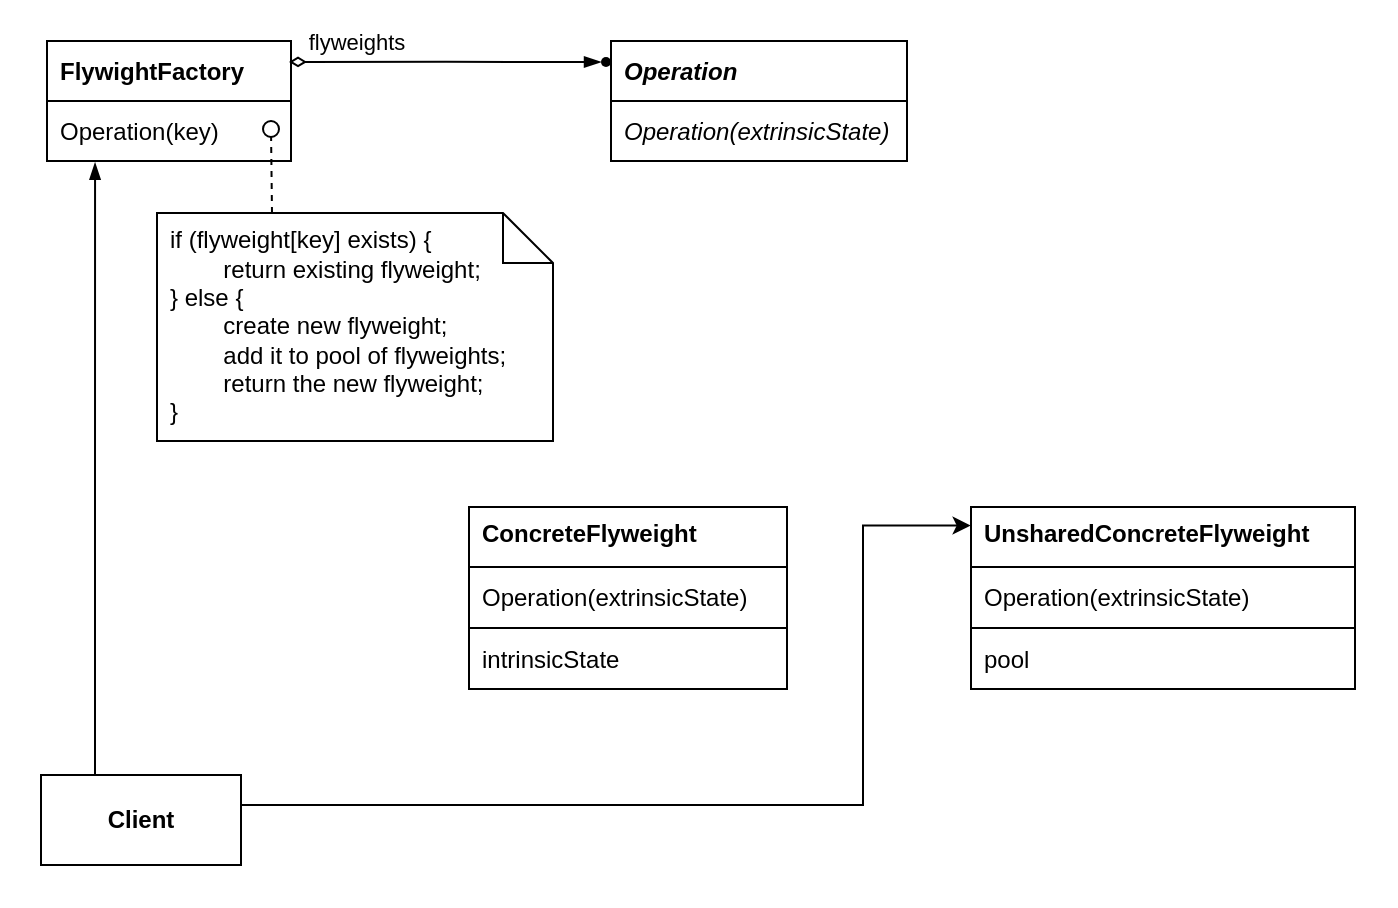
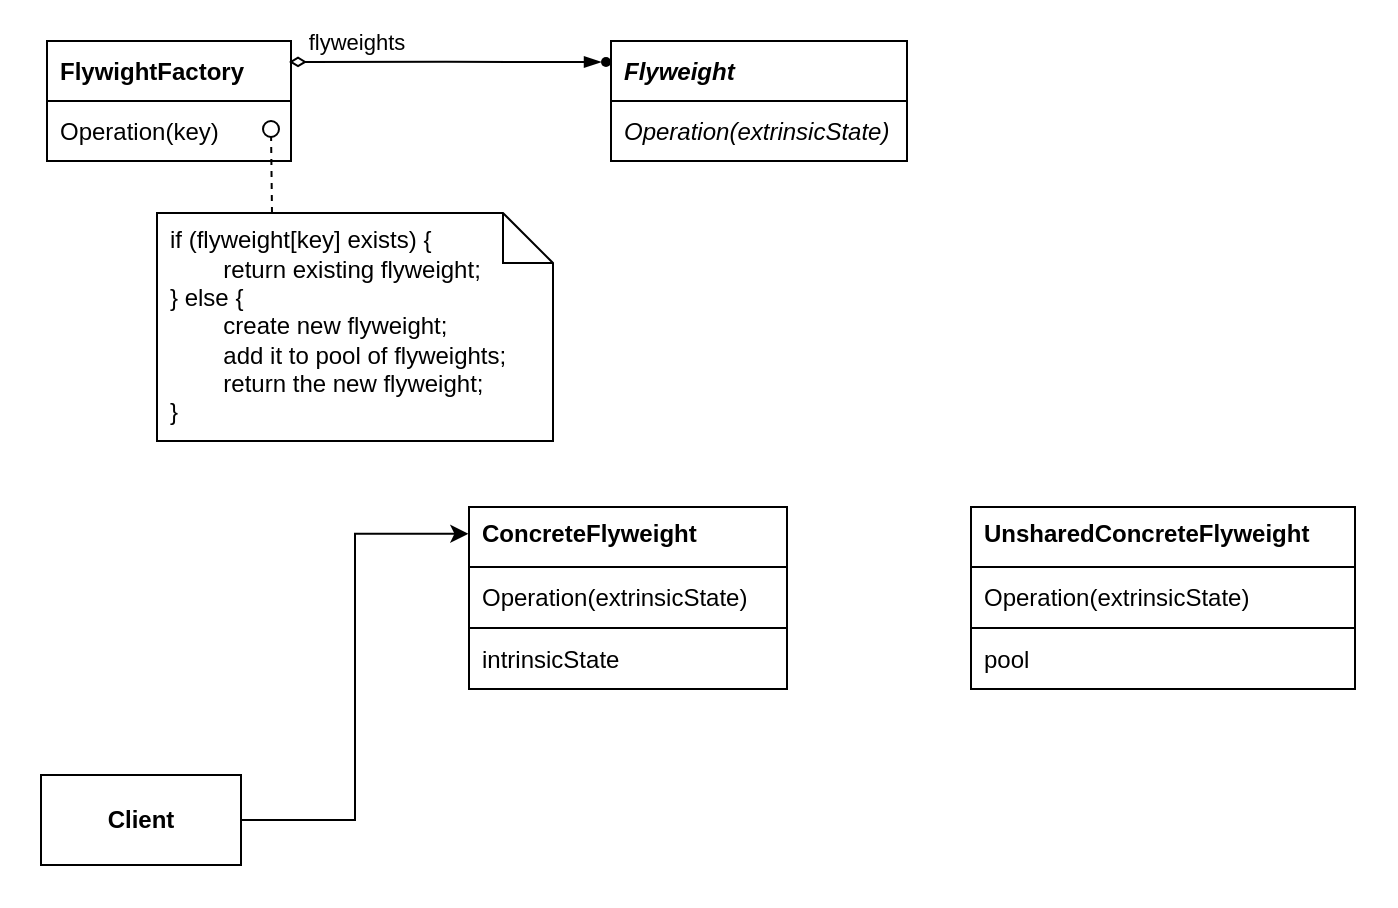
  <mxCell id="0" />
  <mxCell id="1" parent="0" />
  <mxCell id="2" value="FlywightFactory" style="swimlane;fontStyle=1;childLayout=stackLayout;horizontal=1;startSize=30;fillColor=none;horizontalStack=0;resizeParent=1;resizeParentMax=0;resizeLast=0;collapsible=0;marginBottom=0;fontSize=12;swimlaneHead=1;swimlaneBody=1;connectable=1;allowArrows=1;dropTarget=1;align=left;spacingLeft=5;" parent="1" vertex="1"><mxGeometry x="23" y="20" width="122" height="60" as="geometry"><mxRectangle x="245" y="370" width="90" height="26" as="alternateBounds" /></mxGeometry></mxCell>
  <mxCell id="3" value="Operation(key)" style="text;strokeColor=none;fillColor=none;align=left;verticalAlign=middle;spacingLeft=5;spacingRight=4;overflow=hidden;rotatable=0;points=[[0,0.5],[1,0.5]];portConstraint=eastwest;fontSize=12;fontStyle=0;connectable=0;allowArrows=0;" parent="2" vertex="1"><mxGeometry y="30" width="122" height="30" as="geometry" /></mxCell>
- <mxCell id="4" value="" style="edgeStyle=orthogonalEdgeStyle;rounded=0;orthogonalLoop=1;jettySize=auto;html=1;fontSize=12;startSize=25;entryX=0.197;entryY=1.029;entryDx=0;entryDy=0;endArrow=blockThin;endFill=1;entryPerimeter=0;" parent="1" source="6" target="3" edge="1"><mxGeometry relative="1" as="geometry"><Array as="points"><mxPoint x="47" y="276" /><mxPoint x="47" y="276" /></Array></mxGeometry></mxCell>
+ <mxCell id="5" value="" style="edgeStyle=orthogonalEdgeStyle;rounded=0;orthogonalLoop=1;jettySize=auto;html=1;entryX=-0.002;entryY=0.147;entryDx=0;entryDy=0;entryPerimeter=0;" edge="1" parent="1" source="6" target="14"><mxGeometry relative="1" as="geometry"><mxPoint x="190" y="402" as="targetPoint" /></mxGeometry></mxCell>
  <mxCell id="6" value="&lt;b&gt;Client&lt;/b&gt;" style="html=1;fontSize=12;startSize=25;arcSize=12;spacing=2;fillColor=none;" parent="1" vertex="1"><mxGeometry x="20" y="387" width="100" height="45" as="geometry" /></mxCell>
- <mxCell id="7" value="Operation" style="swimlane;fontStyle=3;childLayout=stackLayout;horizontal=1;startSize=30;fillColor=none;horizontalStack=0;resizeParent=1;resizeParentMax=0;resizeLast=0;collapsible=0;marginBottom=0;fontSize=12;swimlaneHead=1;swimlaneBody=1;connectable=1;allowArrows=1;dropTarget=1;align=left;spacingLeft=5;" parent="1" vertex="1"><mxGeometry x="305" y="20" width="148" height="60" as="geometry"><mxRectangle x="245" y="370" width="90" height="26" as="alternateBounds" /></mxGeometry></mxCell>
+ <mxCell id="7" value="Flyweight" style="swimlane;fontStyle=3;childLayout=stackLayout;horizontal=1;startSize=30;fillColor=none;horizontalStack=0;resizeParent=1;resizeParentMax=0;resizeLast=0;collapsible=0;marginBottom=0;fontSize=12;swimlaneHead=1;swimlaneBody=1;connectable=1;allowArrows=1;dropTarget=1;align=left;spacingLeft=5;" parent="1" vertex="1"><mxGeometry x="305" y="20" width="148" height="60" as="geometry"><mxRectangle x="245" y="370" width="90" height="26" as="alternateBounds" /></mxGeometry></mxCell>
  <mxCell id="8" value="Operation(extrinsicState)" style="text;strokeColor=none;fillColor=none;align=left;verticalAlign=middle;spacingLeft=5;spacingRight=4;overflow=hidden;rotatable=0;points=[[0,0.5],[1,0.5]];portConstraint=eastwest;fontSize=12;fontStyle=2;connectable=0;" parent="7" vertex="1"><mxGeometry y="30" width="148" height="30" as="geometry" /></mxCell>
  <mxCell id="9" value="" style="html=1;verticalAlign=bottom;labelBackgroundColor=none;endArrow=oval;endFill=0;endSize=8;rounded=0;fontSize=12;exitX=0;exitY=0;exitDx=57.5;exitDy=0;exitPerimeter=0;anchorPointDirection=0;dashed=1;" parent="1" source="10" edge="1"><mxGeometry width="160" relative="1" as="geometry"><mxPoint x="428" y="181" as="sourcePoint" /><mxPoint x="135" y="64" as="targetPoint" /></mxGeometry></mxCell>
  <mxCell id="10" value="if (flyweight[key] exists) {&lt;br&gt;&lt;span style=&quot;white-space: pre;&quot;&gt;&#09;&lt;/span&gt;return existing flyweight;&lt;br&gt;} else {&lt;br&gt;&lt;span style=&quot;white-space: pre;&quot;&gt;&#09;&lt;/span&gt;create new flyweight;&lt;br&gt;&lt;span style=&quot;white-space: pre;&quot;&gt;&#09;&lt;/span&gt;add it to pool of flyweights;&lt;br&gt;&lt;span style=&quot;white-space: pre;&quot;&gt;&#09;&lt;/span&gt;return the new flyweight;&lt;br&gt;}" style="shape=note2;boundedLbl=1;whiteSpace=wrap;html=1;size=25;verticalAlign=middle;align=left;spacingLeft=5;fontSize=12;startSize=30;fillColor=none;" parent="1" vertex="1"><mxGeometry x="78" y="106" width="198" height="114" as="geometry" /></mxCell>
  <mxCell id="11" value="" style="ellipse;whiteSpace=wrap;html=1;aspect=fixed;fillColor=#000000;strokeColor=none;" vertex="1" parent="1"><mxGeometry x="300" y="28" width="5" height="5" as="geometry" /></mxCell>
  <mxCell id="12" value="" style="rounded=0;orthogonalLoop=1;jettySize=auto;html=1;fontSize=12;startSize=6;endArrow=blockThin;endFill=1;exitX=0.992;exitY=0.174;exitDx=0;exitDy=0;startArrow=diamondThin;startFill=0;exitPerimeter=0;edgeStyle=orthogonalEdgeStyle;entryX=0;entryY=0.5;entryDx=0;entryDy=0;" edge="1" parent="1" target="11" source="2"><mxGeometry relative="1" as="geometry"><mxPoint x="662.755" y="185.21" as="sourcePoint" /><mxPoint x="244" y="30" as="targetPoint" /></mxGeometry></mxCell>
  <mxCell id="13" value="flyweights" style="edgeLabel;html=1;align=center;verticalAlign=middle;resizable=0;points=[];labelBackgroundColor=none;" vertex="1" connectable="0" parent="12"><mxGeometry x="-0.805" y="2" relative="1" as="geometry"><mxPoint x="18" y="-8" as="offset" /></mxGeometry></mxCell>
  <mxCell id="14" value="&lt;span style=&quot;font-weight: 700;&quot;&gt;ConcreteFlyweight&lt;/span&gt;" style="swimlane;fontStyle=0;align=left;verticalAlign=top;childLayout=stackLayout;horizontal=1;startSize=30;horizontalStack=0;resizeParent=1;resizeParentMax=0;resizeLast=0;collapsible=0;marginBottom=0;html=1;spacingLeft=5;" vertex="1" parent="1"><mxGeometry x="234" y="253" width="159" height="91" as="geometry" /></mxCell>
  <mxCell id="15" value="Operation(extrinsicState)" style="text;strokeColor=none;fillColor=none;align=left;verticalAlign=middle;spacingLeft=5;spacingRight=4;overflow=hidden;rotatable=0;points=[[0,0.5],[1,0.5]];portConstraint=eastwest;fontSize=12;fontStyle=0;connectable=0;allowArrows=0;" vertex="1" parent="14"><mxGeometry y="30" width="159" height="30" as="geometry" /></mxCell>
  <mxCell id="16" value="" style="line;strokeWidth=1;fillColor=none;align=left;verticalAlign=middle;spacingTop=-1;spacingLeft=3;spacingRight=3;rotatable=0;labelPosition=right;points=[];portConstraint=eastwest;" vertex="1" parent="14"><mxGeometry y="60" width="159" height="1" as="geometry" /></mxCell>
  <mxCell id="17" value="intrinsicState" style="text;strokeColor=none;fillColor=none;align=left;verticalAlign=middle;spacingLeft=5;spacingRight=4;overflow=hidden;rotatable=0;points=[[0,0.5],[1,0.5]];portConstraint=eastwest;fontSize=12;fontStyle=0;connectable=1;allowArrows=0;" vertex="1" parent="14"><mxGeometry y="61" width="159" height="30" as="geometry" /></mxCell>
  <mxCell id="18" value="&lt;span style=&quot;font-weight: 700;&quot;&gt;UnsharedConcreteFlyweight&lt;/span&gt;" style="swimlane;fontStyle=0;align=left;verticalAlign=top;childLayout=stackLayout;horizontal=1;startSize=30;horizontalStack=0;resizeParent=1;resizeParentMax=0;resizeLast=0;collapsible=0;marginBottom=0;html=1;spacingLeft=5;" vertex="1" parent="1"><mxGeometry x="485" y="253" width="192" height="91" as="geometry" /></mxCell>
  <mxCell id="19" value="Operation(extrinsicState)" style="text;strokeColor=none;fillColor=none;align=left;verticalAlign=middle;spacingLeft=5;spacingRight=4;overflow=hidden;rotatable=0;points=[[0,0.5],[1,0.5]];portConstraint=eastwest;fontSize=12;fontStyle=0;connectable=0;allowArrows=0;" vertex="1" parent="18"><mxGeometry y="30" width="192" height="30" as="geometry" /></mxCell>
  <mxCell id="20" value="" style="line;strokeWidth=1;fillColor=none;align=left;verticalAlign=middle;spacingTop=-1;spacingLeft=3;spacingRight=3;rotatable=0;labelPosition=right;points=[];portConstraint=eastwest;" vertex="1" parent="18"><mxGeometry y="60" width="192" height="1" as="geometry" /></mxCell>
  <mxCell id="21" value="pool" style="text;strokeColor=none;fillColor=none;align=left;verticalAlign=middle;spacingLeft=5;spacingRight=4;overflow=hidden;rotatable=0;points=[[0,0.5],[1,0.5]];portConstraint=eastwest;fontSize=12;fontStyle=0;connectable=1;allowArrows=0;" vertex="1" parent="18"><mxGeometry y="61" width="192" height="30" as="geometry" /></mxCell>
- <mxCell id="22" value="" style="edgeStyle=orthogonalEdgeStyle;rounded=0;orthogonalLoop=1;jettySize=auto;html=1;entryX=-0.001;entryY=0.102;entryDx=0;entryDy=0;entryPerimeter=0;exitX=1;exitY=0.5;exitDx=0;exitDy=0;" edge="1" parent="1" source="6" target="18"><mxGeometry relative="1" as="geometry"><mxPoint x="130" y="412" as="sourcePoint" /><mxPoint x="243.682" y="276.377" as="targetPoint" /><Array as="points"><mxPoint x="431" y="402" /><mxPoint x="431" y="262" /></Array></mxGeometry></mxCell>
